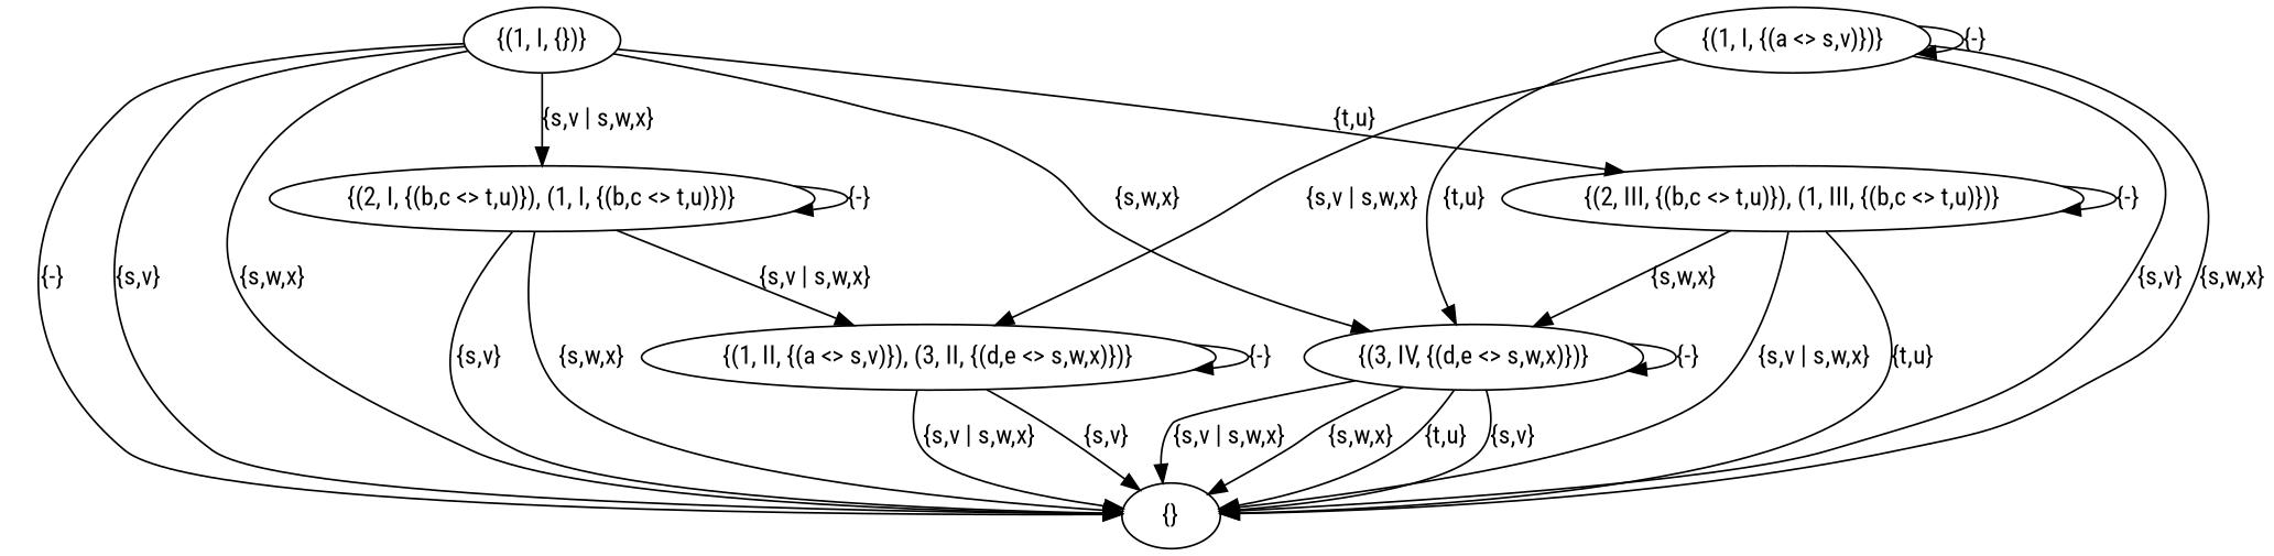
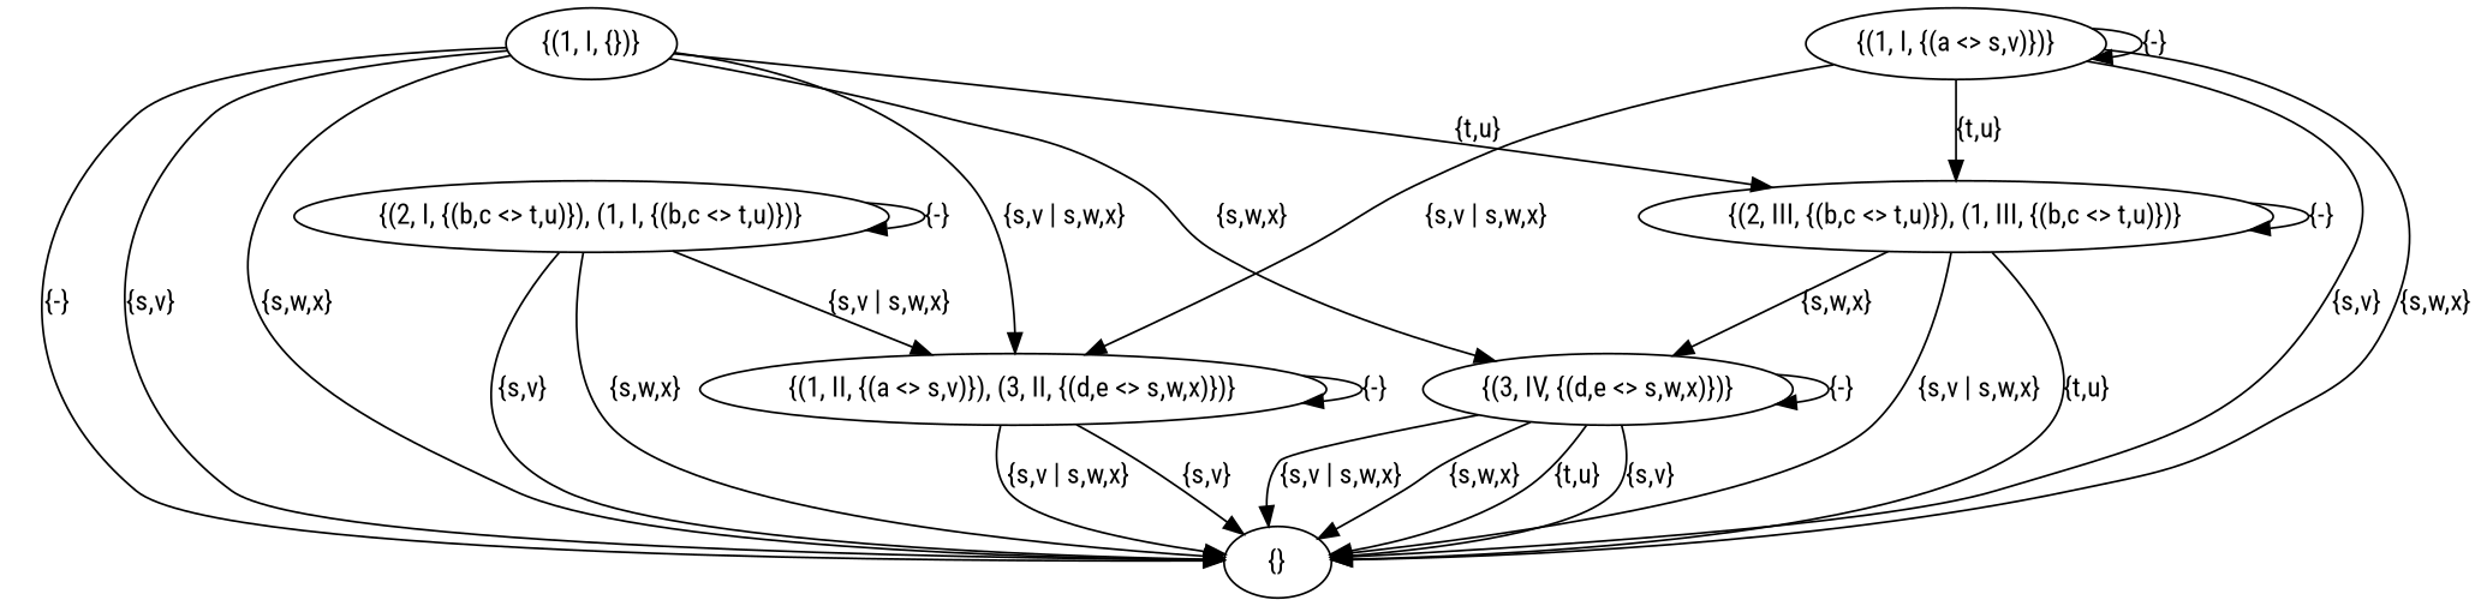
  digraph {
    fontname="Roboto Condensed"
    node [fontname="Roboto Condensed"]
    edge [fontname="Roboto Condensed" gp="-"]
    "{(1, I, {})}" [role=start]
    "{}"
    "{(1, II, {(a <> s,v)}), (3, II, {(d,e <> s,w,x)})}"
    "{(2, III, {(b,c <> t,u)}), (1, III, {(b,c <> t,u)})}"
    "{(3, IV, {(d,e <> s,w,x)})}" [role=end]
    "{(2, I, {(b,c <> t,u)}), (1, I, {(b,c <> t,u)})}"
    "{(1, I, {(a <> s,v)})}"
    "{(1, I, {})}" -> "{}" [label="{-}"]
    "{(1, I, {})}" -> "{}" [gp="s,v" label="{s,v}"]
    "{(1, I, {})}" -> "{}" [gp="s,w,x" label="{s,w,x}"]
-   "{(1, I, {})}" -> "{(2, I, {(b,c <> t,u)}), (1, I, {(b,c <> t,u)})}" [gp="s,v | s,w,x" label="{s,v | s,w,x}"]
+   "{(1, I, {})}" -> "{(1, II, {(a <> s,v)}), (3, II, {(d,e <> s,w,x)})}" [gp="s,v | s,w,x" label="{s,v | s,w,x}"]
    "{(1, I, {})}" -> "{(2, III, {(b,c <> t,u)}), (1, III, {(b,c <> t,u)})}" [gp="t,u" label="{t,u}"]
    "{(1, I, {})}" -> "{(3, IV, {(d,e <> s,w,x)})}" [gp="s,w,x" label="{s,w,x}"]
    "{(1, II, {(a <> s,v)}), (3, II, {(d,e <> s,w,x)})}" -> "{}" [gp="s,v" label="{s,v}"]
    "{(1, II, {(a <> s,v)}), (3, II, {(d,e <> s,w,x)})}" -> "{}" [gp="s,v | s,w,x" label="{s,v | s,w,x}"]
    "{(1, II, {(a <> s,v)}), (3, II, {(d,e <> s,w,x)})}" -> "{(1, II, {(a <> s,v)}), (3, II, {(d,e <> s,w,x)})}" [label="{-}"]
    "{(2, III, {(b,c <> t,u)}), (1, III, {(b,c <> t,u)})}" -> "{}" [gp="s,v | s,w,x" label="{s,v | s,w,x}"]
    "{(2, III, {(b,c <> t,u)}), (1, III, {(b,c <> t,u)})}" -> "{}" [gp="t,u" label="{t,u}"]
    "{(2, III, {(b,c <> t,u)}), (1, III, {(b,c <> t,u)})}" -> "{(2, III, {(b,c <> t,u)}), (1, III, {(b,c <> t,u)})}" [label="{-}"]
    "{(2, III, {(b,c <> t,u)}), (1, III, {(b,c <> t,u)})}" -> "{(3, IV, {(d,e <> s,w,x)})}" [gp="s,w,x" label="{s,w,x}"]
    "{(3, IV, {(d,e <> s,w,x)})}" -> "{}" [gp="s,v" label="{s,v}"]
    "{(3, IV, {(d,e <> s,w,x)})}" -> "{}" [gp="s,v | s,w,x" label="{s,v | s,w,x}"]
    "{(3, IV, {(d,e <> s,w,x)})}" -> "{}" [gp="s,w,x" label="{s,w,x}"]
    "{(3, IV, {(d,e <> s,w,x)})}" -> "{}" [gp="t,u" label="{t,u}"]
    "{(3, IV, {(d,e <> s,w,x)})}" -> "{(3, IV, {(d,e <> s,w,x)})}" [label="{-}"]
    "{(2, I, {(b,c <> t,u)}), (1, I, {(b,c <> t,u)})}" -> "{}" [gp="s,v" label="{s,v}"]
    "{(2, I, {(b,c <> t,u)}), (1, I, {(b,c <> t,u)})}" -> "{}" [gp="s,w,x" label="{s,w,x}"]
    "{(2, I, {(b,c <> t,u)}), (1, I, {(b,c <> t,u)})}" -> "{(1, II, {(a <> s,v)}), (3, II, {(d,e <> s,w,x)})}" [gp="s,v | s,w,x" label="{s,v | s,w,x}"]
    "{(2, I, {(b,c <> t,u)}), (1, I, {(b,c <> t,u)})}" -> "{(2, I, {(b,c <> t,u)}), (1, I, {(b,c <> t,u)})}" [label="{-}"]
    "{(1, I, {(a <> s,v)})}" -> "{}" [gp="s,v" label="{s,v}"]
    "{(1, I, {(a <> s,v)})}" -> "{}" [gp="s,w,x" label="{s,w,x}"]
    "{(1, I, {(a <> s,v)})}" -> "{(1, II, {(a <> s,v)}), (3, II, {(d,e <> s,w,x)})}" [gp="s,v | s,w,x" label="{s,v | s,w,x}"]
-   "{(1, I, {(a <> s,v)})}" -> "{(3, IV, {(d,e <> s,w,x)})}" [gp="t,u" label="{t,u}"]
+   "{(1, I, {(a <> s,v)})}" -> "{(2, III, {(b,c <> t,u)}), (1, III, {(b,c <> t,u)})}" [gp="t,u" label="{t,u}"]
    "{(1, I, {(a <> s,v)})}" -> "{(1, I, {(a <> s,v)})}" [label="{-}"]
  }
